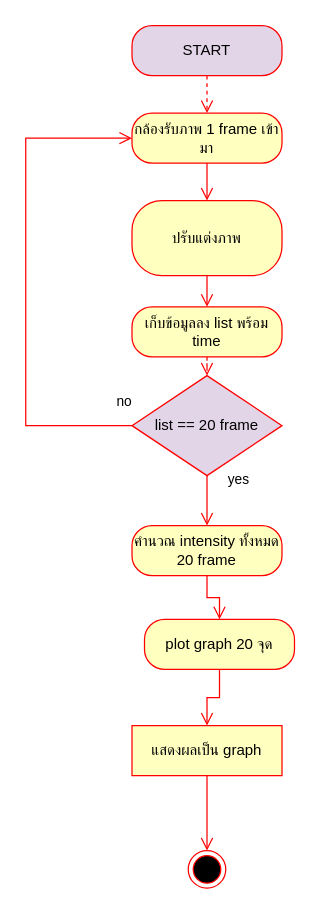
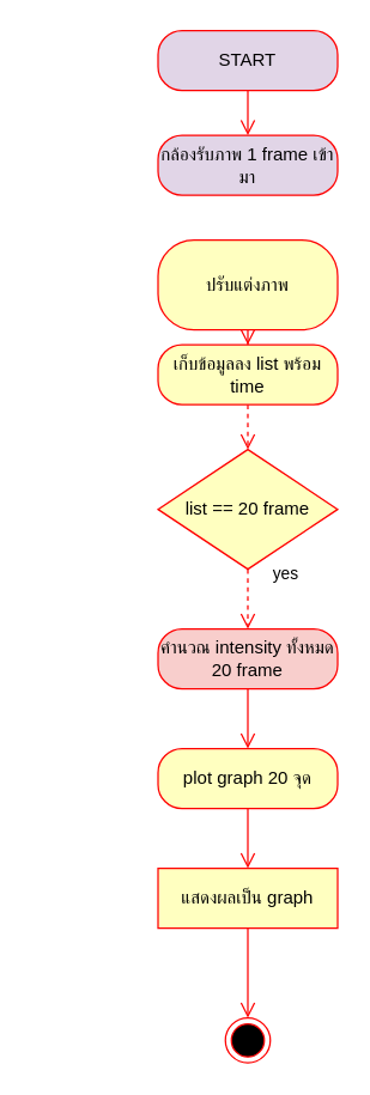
  <mxCell id="0" />
  <mxCell id="1" parent="0" />
  <mxCell id="2" value="START" style="rounded=1;whiteSpace=wrap;html=1;arcSize=40;fontColor=#000000;fillColor=#e1d5e7;strokeColor=#ff0000;" vertex="1" parent="1"><mxGeometry x="105" y="20" width="120" height="40" as="geometry" /></mxCell>
- <mxCell id="3" value="" style="edgeStyle=orthogonalEdgeStyle;html=1;verticalAlign=bottom;endArrow=open;endSize=8;strokeColor=#ff0000;rounded=0;dashed=1;" edge="1" source="2" parent="1" target="4"><mxGeometry relative="1" as="geometry"><mxPoint x="-180" y="220" as="targetPoint" /></mxGeometry></mxCell>
- <mxCell id="4" value="กล้องรับภาพ 1 frame เข้ามา" style="rounded=1;whiteSpace=wrap;html=1;arcSize=40;fontColor=#000000;fillColor=#ffffc0;strokeColor=#ff0000;" vertex="1" parent="1"><mxGeometry x="105" y="90" width="120" height="40" as="geometry" /></mxCell>
- <mxCell id="5" value="" style="edgeStyle=orthogonalEdgeStyle;html=1;verticalAlign=bottom;endArrow=open;endSize=8;strokeColor=#ff0000;rounded=0;" edge="1" source="4" parent="1" target="6"><mxGeometry relative="1" as="geometry"><mxPoint x="-40" y="330" as="targetPoint" /></mxGeometry></mxCell>
+ <mxCell id="3" value="" style="edgeStyle=orthogonalEdgeStyle;html=1;verticalAlign=bottom;endArrow=open;endSize=8;strokeColor=#ff0000;rounded=0;" edge="1" source="2" parent="1" target="4"><mxGeometry relative="1" as="geometry"><mxPoint x="-180" y="220" as="targetPoint" /></mxGeometry></mxCell>
+ <mxCell id="4" value="กล้องรับภาพ 1 frame เข้ามา" style="rounded=1;whiteSpace=wrap;html=1;arcSize=40;fontColor=#000000;fillColor=#e1d5e7;strokeColor=#ff0000;" vertex="1" parent="1"><mxGeometry x="105" y="90" width="120" height="40" as="geometry" /></mxCell>
  <mxCell id="6" value="ปรับแต่งภาพ" style="rounded=1;whiteSpace=wrap;html=1;arcSize=40;fontColor=#000000;fillColor=#ffffc0;strokeColor=#ff0000;" vertex="1" parent="1"><mxGeometry x="105" y="160" width="120" height="60" as="geometry" /></mxCell>
  <mxCell id="7" value="" style="edgeStyle=orthogonalEdgeStyle;html=1;verticalAlign=bottom;endArrow=open;endSize=8;strokeColor=#ff0000;rounded=0;" edge="1" source="6" parent="1" target="8"><mxGeometry relative="1" as="geometry"><mxPoint x="160" y="300" as="targetPoint" /></mxGeometry></mxCell>
- <mxCell id="8" value="เก็บข้อมูลลง list พร้อม time" style="rounded=1;whiteSpace=wrap;html=1;arcSize=40;fontColor=#000000;fillColor=#ffffc0;strokeColor=#ff0000;" vertex="1" parent="1"><mxGeometry x="105" y="245" width="120" height="40" as="geometry" /></mxCell>
+ <mxCell id="8" value="เก็บข้อมูลลง list พร้อม time" style="rounded=1;whiteSpace=wrap;html=1;arcSize=40;fontColor=#000000;fillColor=#ffffc0;strokeColor=#ff0000;" vertex="1" parent="1"><mxGeometry x="105" y="230" width="120" height="40" as="geometry" /></mxCell>
  <mxCell id="9" value="" style="edgeStyle=orthogonalEdgeStyle;html=1;verticalAlign=bottom;endArrow=open;endSize=8;strokeColor=#ff0000;rounded=0;dashed=1;" edge="1" source="8" parent="1" target="10"><mxGeometry relative="1" as="geometry"><mxPoint x="370" y="350" as="targetPoint" /></mxGeometry></mxCell>
- <mxCell id="10" value="list == 20 frame" style="rhombus;whiteSpace=wrap;html=1;fillColor=#e1d5e7;strokeColor=#ff0000;" vertex="1" parent="1"><mxGeometry x="105" y="300" width="120" height="80" as="geometry" /></mxCell>
- <mxCell id="11" value="no" style="edgeStyle=orthogonalEdgeStyle;html=1;align=left;verticalAlign=bottom;endArrow=open;endSize=8;strokeColor=#ff0000;rounded=0;exitX=0;exitY=0.5;exitDx=0;exitDy=0;entryX=0;entryY=0.5;entryDx=0;entryDy=0;" edge="1" source="10" parent="1" target="4"><mxGeometry x="-0.929" y="-10" relative="1" as="geometry"><mxPoint x="300" y="340" as="targetPoint" /><Array as="points"><mxPoint x="20" y="340" /><mxPoint x="20" y="110" /></Array><mxPoint as="offset" /></mxGeometry></mxCell>
- <mxCell id="12" value="yes" style="edgeStyle=orthogonalEdgeStyle;html=1;align=left;verticalAlign=top;endArrow=open;endSize=8;strokeColor=#ff0000;rounded=0;" edge="1" source="10" parent="1" target="13"><mxGeometry x="-1" y="18" relative="1" as="geometry"><mxPoint x="160" y="420" as="targetPoint" /><mxPoint x="-3" y="-10" as="offset" /></mxGeometry></mxCell>
- <mxCell id="13" value="คำนวณ intensity ทั้งหมด 20 frame" style="rounded=1;whiteSpace=wrap;html=1;arcSize=40;fontColor=#000000;fillColor=#ffffc0;strokeColor=#ff0000;" vertex="1" parent="1"><mxGeometry x="105" y="420" width="120" height="40" as="geometry" /></mxCell>
+ <mxCell id="10" value="list == 20 frame" style="rhombus;whiteSpace=wrap;html=1;fillColor=#ffffc0;strokeColor=#ff0000;" vertex="1" parent="1"><mxGeometry x="105" y="300" width="120" height="80" as="geometry" /></mxCell>
+ <mxCell id="12" value="yes" style="edgeStyle=orthogonalEdgeStyle;html=1;align=left;verticalAlign=top;endArrow=open;endSize=8;strokeColor=#ff0000;rounded=0;dashed=1;" edge="1" source="10" parent="1" target="13"><mxGeometry x="-1" y="18" relative="1" as="geometry"><mxPoint x="160" y="420" as="targetPoint" /><mxPoint x="-3" y="-10" as="offset" /></mxGeometry></mxCell>
+ <mxCell id="13" value="คำนวณ intensity ทั้งหมด 20 frame" style="rounded=1;whiteSpace=wrap;html=1;arcSize=40;fontColor=#000000;fillColor=#f8cecc;strokeColor=#ff0000;" vertex="1" parent="1"><mxGeometry x="105" y="420" width="120" height="40" as="geometry" /></mxCell>
  <mxCell id="14" value="" style="edgeStyle=orthogonalEdgeStyle;html=1;verticalAlign=bottom;endArrow=open;endSize=8;strokeColor=#ff0000;rounded=0;" edge="1" source="13" parent="1" target="15"><mxGeometry relative="1" as="geometry"><mxPoint x="-80" y="540" as="targetPoint" /></mxGeometry></mxCell>
- <mxCell id="15" value="plot graph 20 จุด" style="rounded=1;whiteSpace=wrap;html=1;arcSize=40;fontColor=#000000;fillColor=#ffffc0;strokeColor=#ff0000;" vertex="1" parent="1"><mxGeometry x="115" y="495" width="120" height="40" as="geometry" /></mxCell>
+ <mxCell id="15" value="plot graph 20 จุด" style="rounded=1;whiteSpace=wrap;html=1;arcSize=40;fontColor=#000000;fillColor=#ffffc0;strokeColor=#ff0000;" vertex="1" parent="1"><mxGeometry x="105" y="500" width="120" height="40" as="geometry" /></mxCell>
  <mxCell id="16" value="" style="edgeStyle=orthogonalEdgeStyle;html=1;verticalAlign=bottom;endArrow=open;endSize=8;strokeColor=#ff0000;rounded=0;" edge="1" source="15" parent="1" target="17"><mxGeometry relative="1" as="geometry"><mxPoint x="110" y="620" as="targetPoint" /></mxGeometry></mxCell>
  <mxCell id="17" value="แสดงผลเป็น graph" style="whiteSpace=wrap;html=1;arcSize=40;fontColor=#000000;fillColor=#ffffc0;strokeColor=#ff0000;rounded=0;" vertex="1" parent="1"><mxGeometry x="105" y="580" width="120" height="40" as="geometry" /></mxCell>
  <mxCell id="18" value="" style="edgeStyle=orthogonalEdgeStyle;html=1;verticalAlign=bottom;endArrow=open;endSize=8;strokeColor=#ff0000;rounded=0;" edge="1" source="17" parent="1" target="19"><mxGeometry relative="1" as="geometry"><mxPoint x="140" y="780" as="targetPoint" /></mxGeometry></mxCell>
  <mxCell id="19" value="" style="ellipse;html=1;shape=endState;fillColor=#000000;strokeColor=#ff0000;" vertex="1" parent="1"><mxGeometry x="150" y="680" width="30" height="30" as="geometry" /></mxCell>
